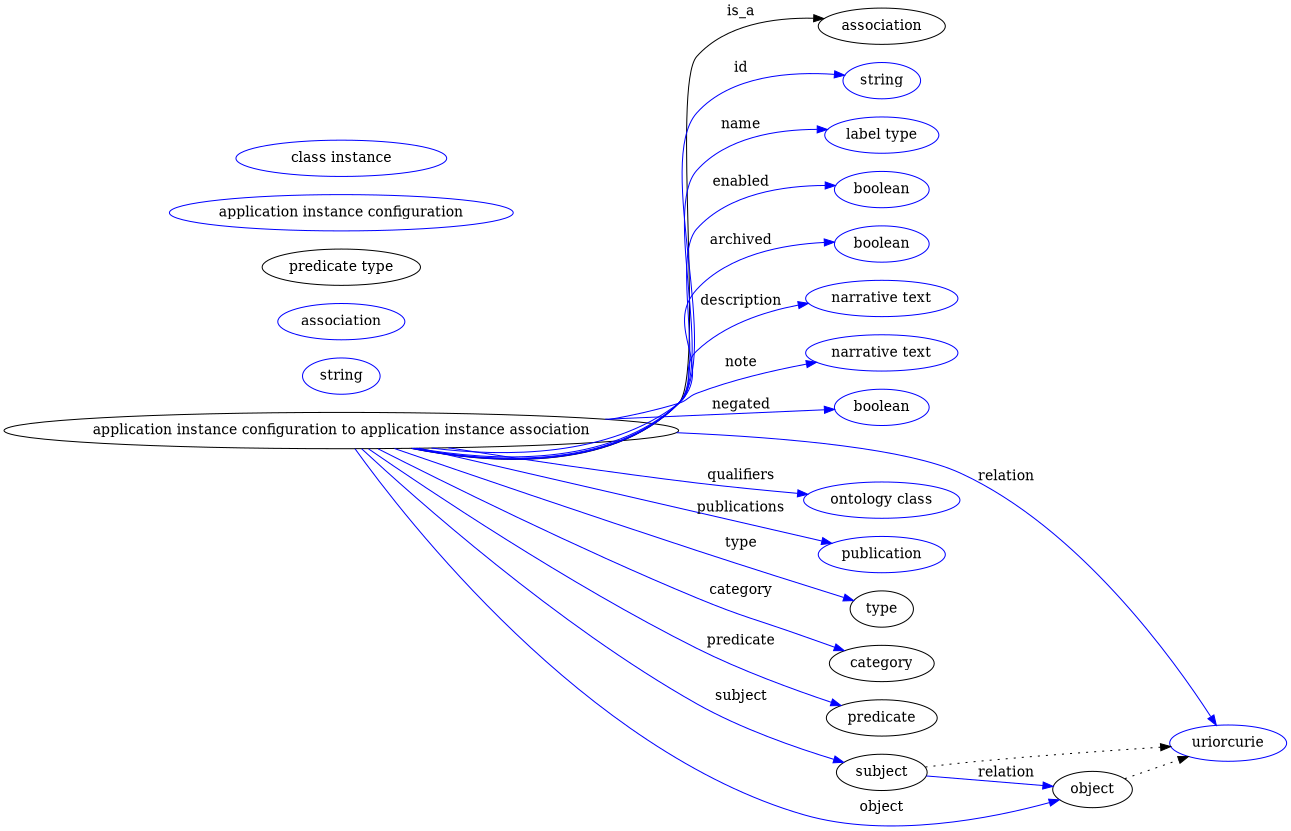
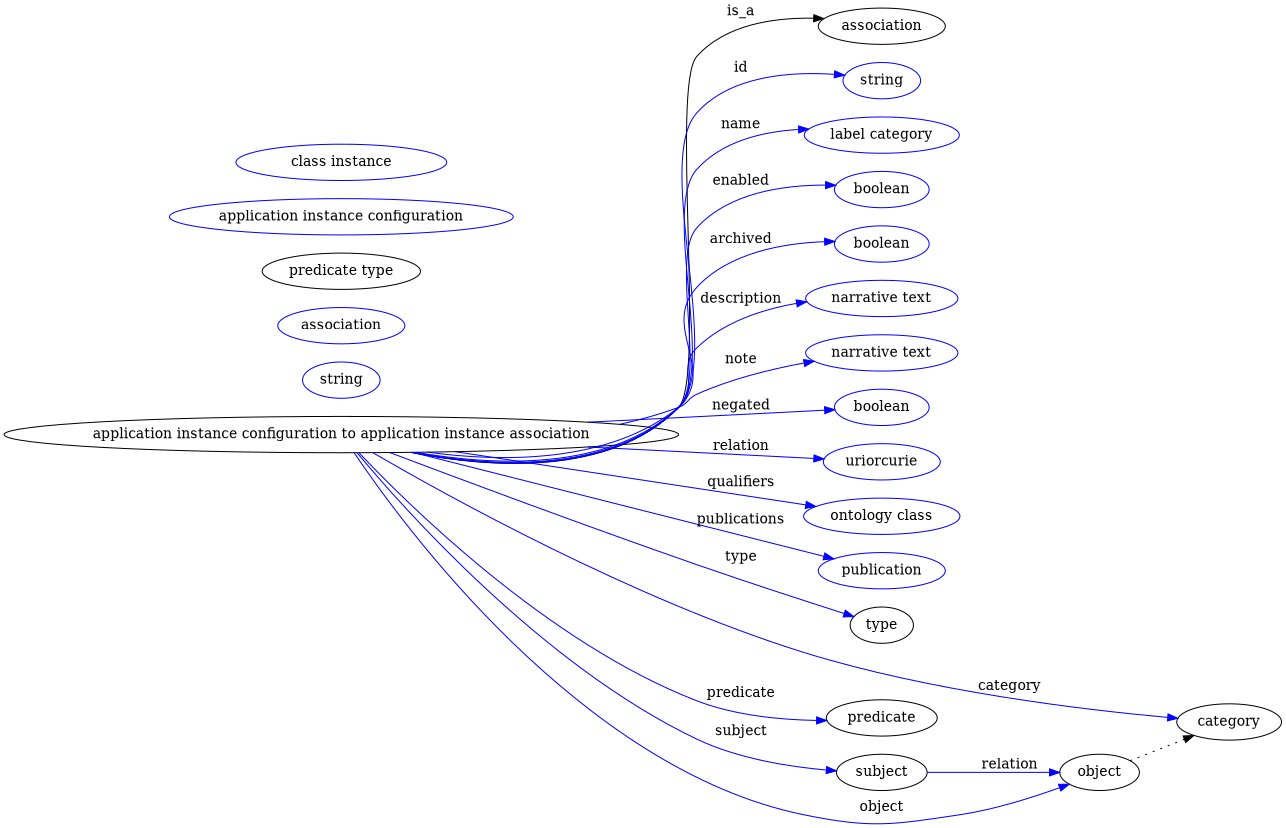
  digraph {
    rankdir=LR
    node [color=blue]
    edge [color=blue style=solid]
    n1 [height=0.5 label="application instance configuration to application instance association" width=9.2978 color=""]
    association [height=0.5 width=1.7512 color=""]
    n3 [height=0.5 label=string width=1.0652]
-   n4 [height=0.5 label="label type" width=1.5707]
+   n4 [height=0.5 label="label category" width=1.5707]
    n5 [height=0.5 label=boolean width=1.2999]
    n6 [height=0.5 label=boolean width=1.2999]
    n7 [height=0.5 label="narrative text" width=2.0943]
    n8 [height=0.5 label="narrative text" width=2.0943]
    n9 [height=0.5 label=boolean width=1.2999]
    n10 [height=0.5 label=uriorcurie width=1.6068]
    n11 [height=0.5 label="ontology class" width=2.1484]
    n12 [height=0.5 label=publication width=1.7512]
    type [height=0.5 width=0.86659 color=""]
    category [height=0.5 width=1.4443 color=""]
    predicate [height=0.5 width=1.5346 color=""]
    subject [height=0.5 width=1.2457 color=""]
    object [height=0.5 width=1.1013 color=""]
    n18 [height=0.5 label=string width=1.0652]
    n19 [height=0.5 label=association width=1.7512]
    n20 [color=black height=0.5 label="predicate type" width=2.1845]
    n21 [height=0.5 label="application instance configuration" width=4.7301]
    n22 [height=0.5 label="class instance" width=2.9067]
    n1 -> association [label=is_a color="" style=""]
    n1 -> n3 [label=id]
    n1 -> n4 [label=name]
    n1 -> n5 [label=enabled]
    n1 -> n6 [label=archived]
    n1 -> n7 [label=description]
    n1 -> n8 [label=note]
    n1 -> n9 [label=negated]
    n1 -> n10 [label=relation]
    n1 -> n11 [label=qualifiers]
    n1 -> n12 [label=publications]
    n1 -> type [label=type]
    n1 -> category [label=category]
    n1 -> predicate [label=predicate]
    n1 -> subject [label=subject]
    n1 -> object [label=object]
-   subject -> n10 [style=dotted color=""]
    subject -> object [label=relation style=""]
-   object -> n10 [style=dotted color=""]
+   object -> category [style=dotted color=""]
  }
